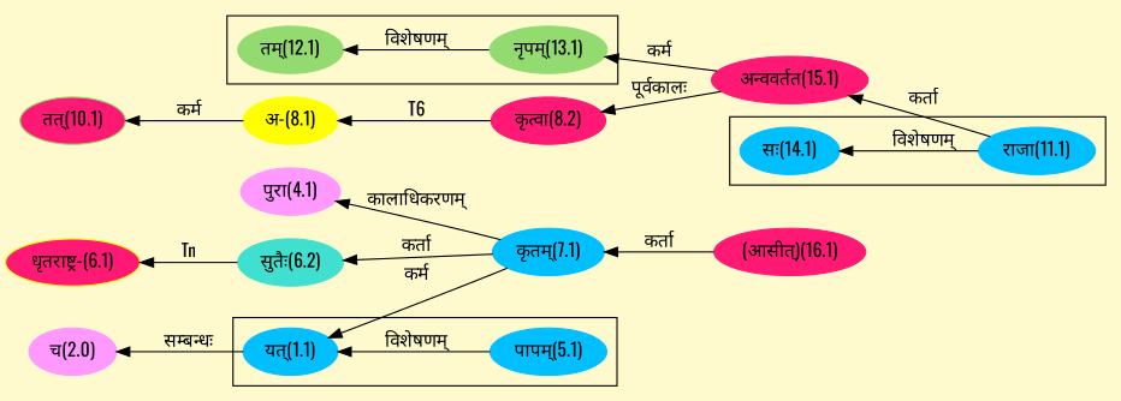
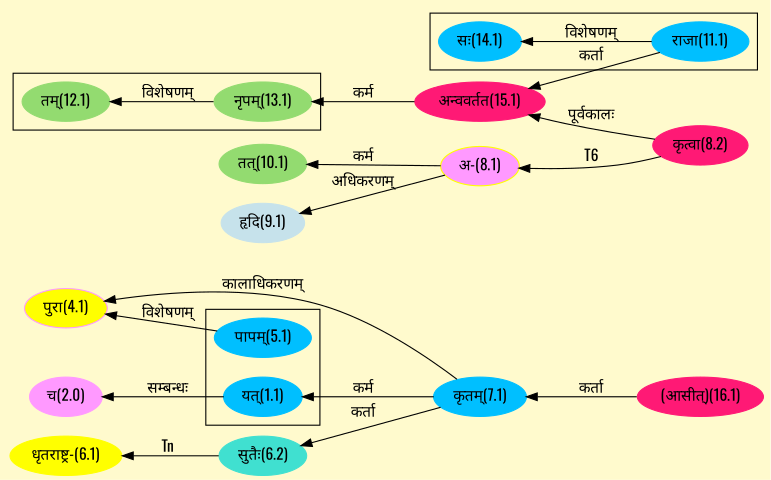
  digraph {
    bgcolor=lemonchiffon1
    compound=true
    fontname=Oswald
    rankdir=LR
    node [color="#00BFFF" fontname=Oswald style=filled]
    edge [dir=back fontname=Oswald]
    n1 [label="यत्(1.1)"]
    n2 [label="पापम्(5.1)"]
    n3 [color="#93DB70" label="तम्(12.1)"]
    n4 [color="#93DB70" label="नृपम्(13.1)"]
    n5 [label="सः(14.1)"]
    n6 [label="राजा(11.1)"]
    n7 [label="कृतम्(7.1)"]
    n8 [color="#FF1975" label="अन्ववर्तत(15.1)"]
    n9 [color="#FF1975" label="(आसीत्)(16.1)"]
    n10 [color="#FF99FF" label="च(2.0)"]
-   n11 [color="#FF99FF" label="पुरा(4.1)"]
-   n12 [color="#FFFF00" label="धृतराष्ट्र-(6.1)" fillcolor="#FF1975"]
+   n11 [color="#FF99FF" label="पुरा(4.1)" fillcolor="#FFFF00"]
+   n12 [color="#FFFF00" label="धृतराष्ट्र-(6.1)"]
    n13 [color="#40E0D0" label="सुतैः(6.2)"]
-   n14 [color="#FFFF00" label="अ-(8.1)"]
+   n14 [color="#FFFF00" label="अ-(8.1)" fillcolor="#FF99FF"]
    n15 [color="#FF1975" label="कृत्वा(8.2)"]
-   n17 [color="#93DB70" label="तत्(10.1)" fillcolor="#FF1975"]
+   n16 [color="#C6E2EB" label="हृदि(9.1)"]
+   n17 [color="#93DB70" label="तत्(10.1)"]
    subgraph cluster_1 {
      n1
      n2
    }
    subgraph cluster_2 {
      n3
      n4
    }
    subgraph cluster_3 {
      n5
      n6
    }
-   n1 -> n2 [label="विशेषणम्"]
+   n11 -> n2 [label="विशेषणम्"]
    n1 -> n7 [label="कर्म"]
    n3 -> n4 [label="विशेषणम्"]
    n4 -> n8 [label="कर्म"]
    n5 -> n6 [label="विशेषणम्"]
    n7 -> n9 [label="कर्ता"]
    n8 -> n6 [label="कर्ता"]
    n10 -> n1 [label="सम्बन्धः"]
    n11 -> n7 [label="कालाधिकरणम्"]
    n12 -> n13 [label=Tn]
    n13 -> n7 [label="कर्ता"]
    n14 -> n15 [label=T6]
-   n15 -> n8 [label="पूर्वकालः"]
+   n8 -> n15 [label="पूर्वकालः"]
+   n16 -> n14 [label="अधिकरणम्"]
    n17 -> n14 [label="कर्म"]
  }
